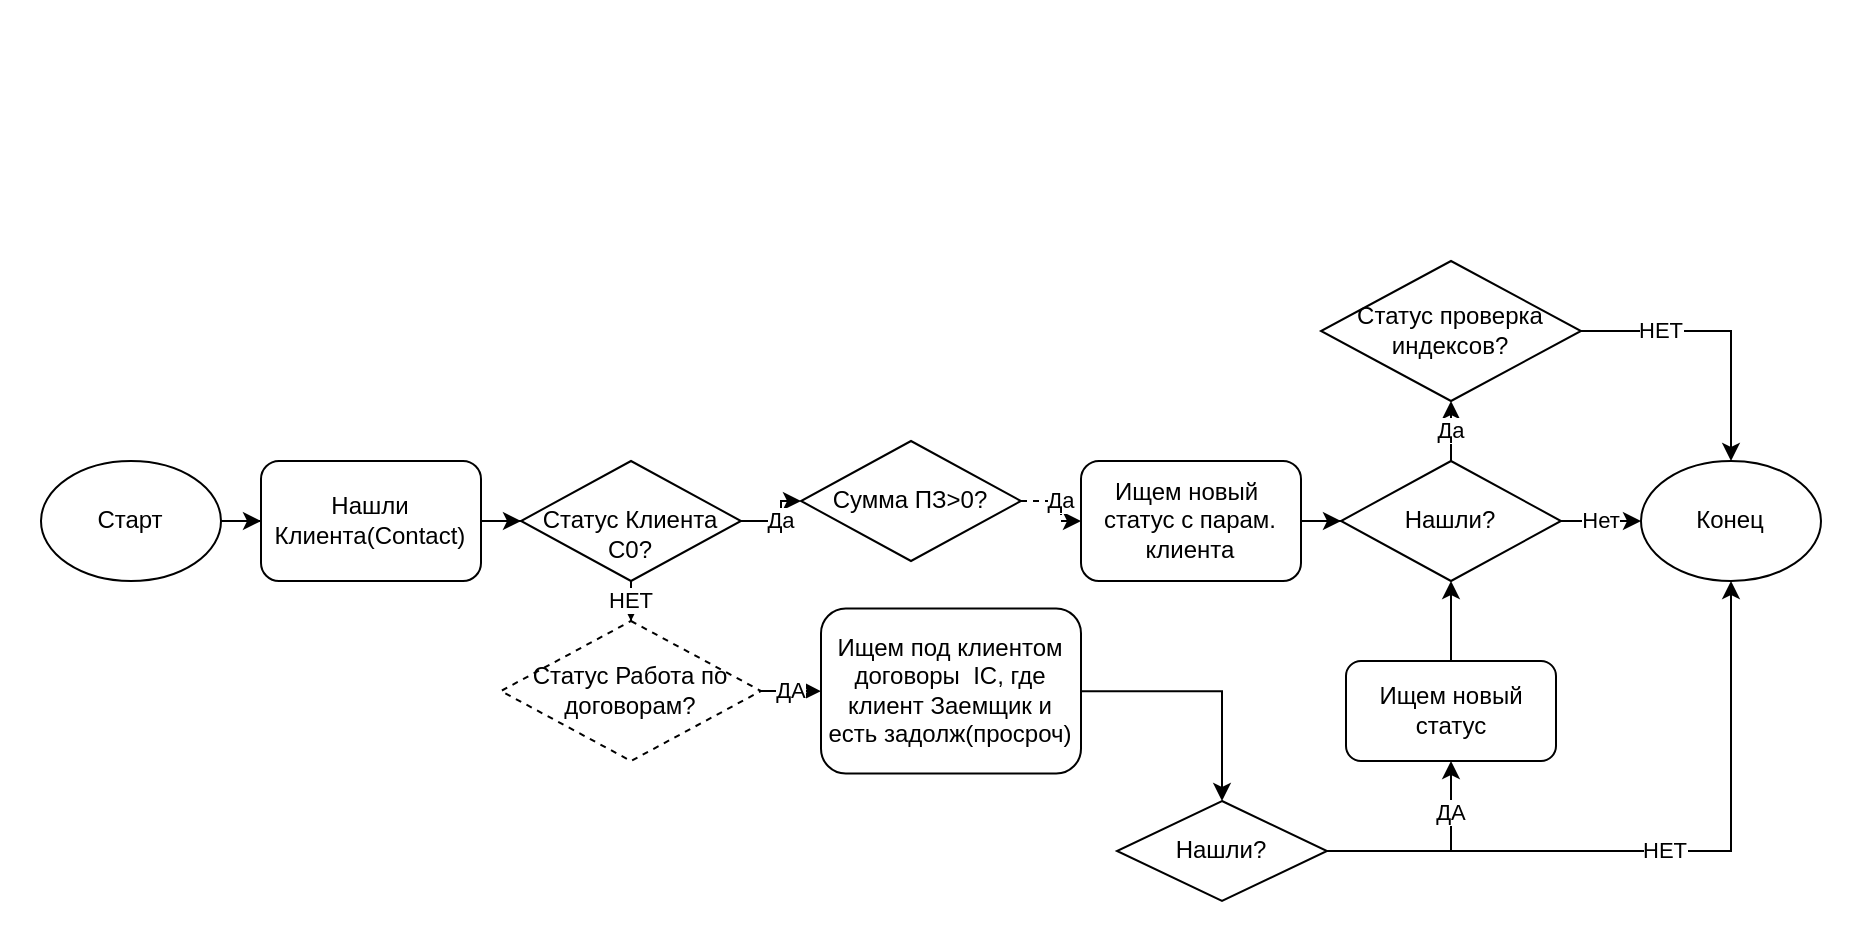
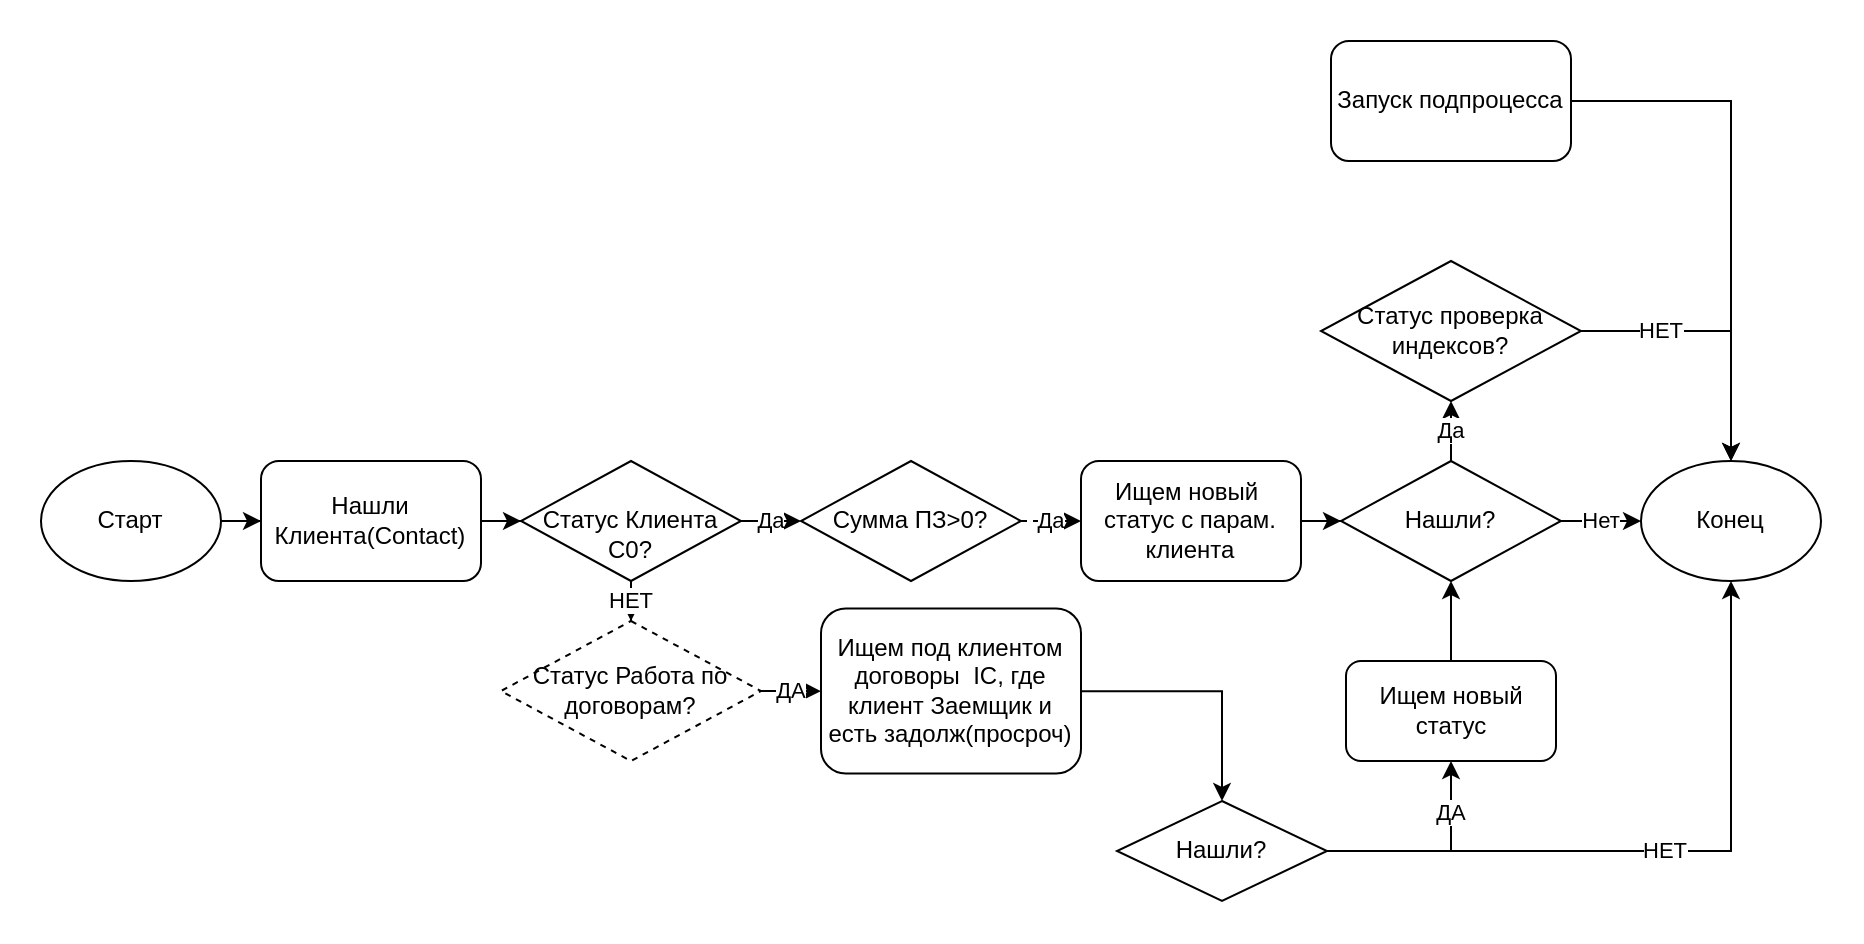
  <mxCell id="0" />
  <mxCell id="1" parent="0" />
  <mxCell id="2" value="" style="edgeStyle=orthogonalEdgeStyle;rounded=0;orthogonalLoop=1;jettySize=auto;html=1;" parent="1" source="3" target="6" edge="1"><mxGeometry relative="1" as="geometry" /></mxCell>
  <mxCell id="3" value="Нашли Клиента(Contact)" style="rounded=1;whiteSpace=wrap;html=1;" parent="1" vertex="1"><mxGeometry x="130" y="230" width="110" height="60" as="geometry" /></mxCell>
  <mxCell id="4" value="Да" style="edgeStyle=orthogonalEdgeStyle;rounded=0;orthogonalLoop=1;jettySize=auto;html=1;" parent="1" source="6" target="8" edge="1"><mxGeometry relative="1" as="geometry" /></mxCell>
  <mxCell id="5" value="НЕТ" style="edgeStyle=orthogonalEdgeStyle;rounded=0;orthogonalLoop=1;jettySize=auto;html=1;" edge="1" parent="1" source="6" target="18"><mxGeometry relative="1" as="geometry" /></mxCell>
  <mxCell id="6" value="&lt;br&gt;Статус Клиента C0?" style="rhombus;whiteSpace=wrap;html=1;" parent="1" vertex="1"><mxGeometry x="260" y="230" width="110" height="60" as="geometry" /></mxCell>
  <mxCell id="7" value="Да" style="edgeStyle=orthogonalEdgeStyle;rounded=0;orthogonalLoop=1;jettySize=auto;html=1;dashed=1;" parent="1" source="8" target="10" edge="1"><mxGeometry relative="1" as="geometry" /></mxCell>
- <mxCell id="8" value="Сумма ПЗ&amp;gt;0?" style="rhombus;whiteSpace=wrap;html=1;" parent="1" vertex="1"><mxGeometry x="400" y="220" width="110" height="60" as="geometry" /></mxCell>
+ <mxCell id="8" value="Сумма ПЗ&amp;gt;0?" style="rhombus;whiteSpace=wrap;html=1;" parent="1" vertex="1"><mxGeometry x="400" y="230" width="110" height="60" as="geometry" /></mxCell>
  <mxCell id="9" value="" style="edgeStyle=orthogonalEdgeStyle;rounded=0;orthogonalLoop=1;jettySize=auto;html=1;" parent="1" source="10" target="13" edge="1"><mxGeometry relative="1" as="geometry" /></mxCell>
  <mxCell id="10" value="Ищем новый&amp;nbsp;&lt;br&gt;статус с парам.&lt;br&gt;клиента" style="rounded=1;whiteSpace=wrap;html=1;" parent="1" vertex="1"><mxGeometry x="540" y="230" width="110" height="60" as="geometry" /></mxCell>
  <mxCell id="11" value="Нет" style="edgeStyle=orthogonalEdgeStyle;rounded=0;orthogonalLoop=1;jettySize=auto;html=1;" parent="1" source="13" target="14" edge="1"><mxGeometry relative="1" as="geometry" /></mxCell>
  <mxCell id="12" value="Да" style="edgeStyle=orthogonalEdgeStyle;rounded=0;orthogonalLoop=1;jettySize=auto;html=1;" edge="1" parent="1" source="13" target="27"><mxGeometry relative="1" as="geometry" /></mxCell>
  <mxCell id="13" value="Нашли?" style="rhombus;whiteSpace=wrap;html=1;" parent="1" vertex="1"><mxGeometry x="670" y="230" width="110" height="60" as="geometry" /></mxCell>
  <mxCell id="14" value="Конец" style="ellipse;whiteSpace=wrap;html=1;" parent="1" vertex="1"><mxGeometry x="820" y="230" width="90" height="60" as="geometry" /></mxCell>
  <mxCell id="15" value="" style="edgeStyle=orthogonalEdgeStyle;rounded=0;orthogonalLoop=1;jettySize=auto;html=1;" parent="1" source="16" target="3" edge="1"><mxGeometry relative="1" as="geometry" /></mxCell>
  <mxCell id="16" value="Старт" style="ellipse;whiteSpace=wrap;html=1;" parent="1" vertex="1"><mxGeometry x="20" y="230" width="90" height="60" as="geometry" /></mxCell>
  <mxCell id="17" value="ДА" style="edgeStyle=orthogonalEdgeStyle;rounded=0;orthogonalLoop=1;jettySize=auto;html=1;" edge="1" parent="1" source="18" target="20"><mxGeometry relative="1" as="geometry" /></mxCell>
  <mxCell id="18" value="Статус Работа по договорам?" style="rhombus;whiteSpace=wrap;html=1;dashed=1;" vertex="1" parent="1"><mxGeometry x="250" y="310" width="130" height="70" as="geometry" /></mxCell>
  <mxCell id="19" value="" style="edgeStyle=orthogonalEdgeStyle;rounded=0;orthogonalLoop=1;jettySize=auto;html=1;" edge="1" parent="1" source="20" target="23"><mxGeometry relative="1" as="geometry" /></mxCell>
  <mxCell id="20" value="Ищем под клиентом договоры&amp;nbsp; IC, где клиент Заемщик и есть задолж(просроч)" style="rounded=1;whiteSpace=wrap;html=1;" vertex="1" parent="1"><mxGeometry x="410" y="303.75" width="130" height="82.5" as="geometry" /></mxCell>
  <mxCell id="21" value="НЕТ&lt;br&gt;" style="edgeStyle=orthogonalEdgeStyle;rounded=0;orthogonalLoop=1;jettySize=auto;html=1;" edge="1" parent="1" source="23" target="14"><mxGeometry relative="1" as="geometry" /></mxCell>
  <mxCell id="22" value="ДА" style="edgeStyle=orthogonalEdgeStyle;rounded=0;orthogonalLoop=1;jettySize=auto;html=1;entryX=0.5;entryY=1;entryDx=0;entryDy=0;" edge="1" parent="1" source="23" target="25"><mxGeometry x="0.508" relative="1" as="geometry"><mxPoint x="730" y="380" as="targetPoint" /><mxPoint as="offset" /></mxGeometry></mxCell>
  <mxCell id="23" value="Нашли?" style="rhombus;whiteSpace=wrap;html=1;" vertex="1" parent="1"><mxGeometry x="558" y="400" width="105" height="50" as="geometry" /></mxCell>
  <mxCell id="24" value="" style="edgeStyle=orthogonalEdgeStyle;rounded=0;orthogonalLoop=1;jettySize=auto;html=1;" edge="1" parent="1" source="25" target="13"><mxGeometry relative="1" as="geometry" /></mxCell>
  <mxCell id="25" value="Ищем новый статус" style="rounded=1;whiteSpace=wrap;html=1;" vertex="1" parent="1"><mxGeometry x="672.5" y="330" width="105" height="50" as="geometry" /></mxCell>
  <mxCell id="26" value="НЕТ" style="edgeStyle=orthogonalEdgeStyle;rounded=0;orthogonalLoop=1;jettySize=auto;html=1;" edge="1" parent="1" source="27" target="14"><mxGeometry x="-0.429" relative="1" as="geometry"><mxPoint as="offset" /></mxGeometry></mxCell>
  <mxCell id="27" value="Статус проверка индексов?" style="rhombus;whiteSpace=wrap;html=1;" vertex="1" parent="1"><mxGeometry x="660" width="130" height="70" as="geometry" y="130" /></mxCell>
+ <mxCell id="28" value="" style="edgeStyle=orthogonalEdgeStyle;rounded=0;orthogonalLoop=1;jettySize=auto;html=1;" edge="1" parent="1" source="29" target="14"><mxGeometry relative="1" as="geometry" /></mxCell>
+ <mxCell id="29" value="Запуск подпроцесса" style="rounded=1;whiteSpace=wrap;html=1;" vertex="1" parent="1"><mxGeometry x="665" y="20" width="120" height="60" as="geometry" /></mxCell>
